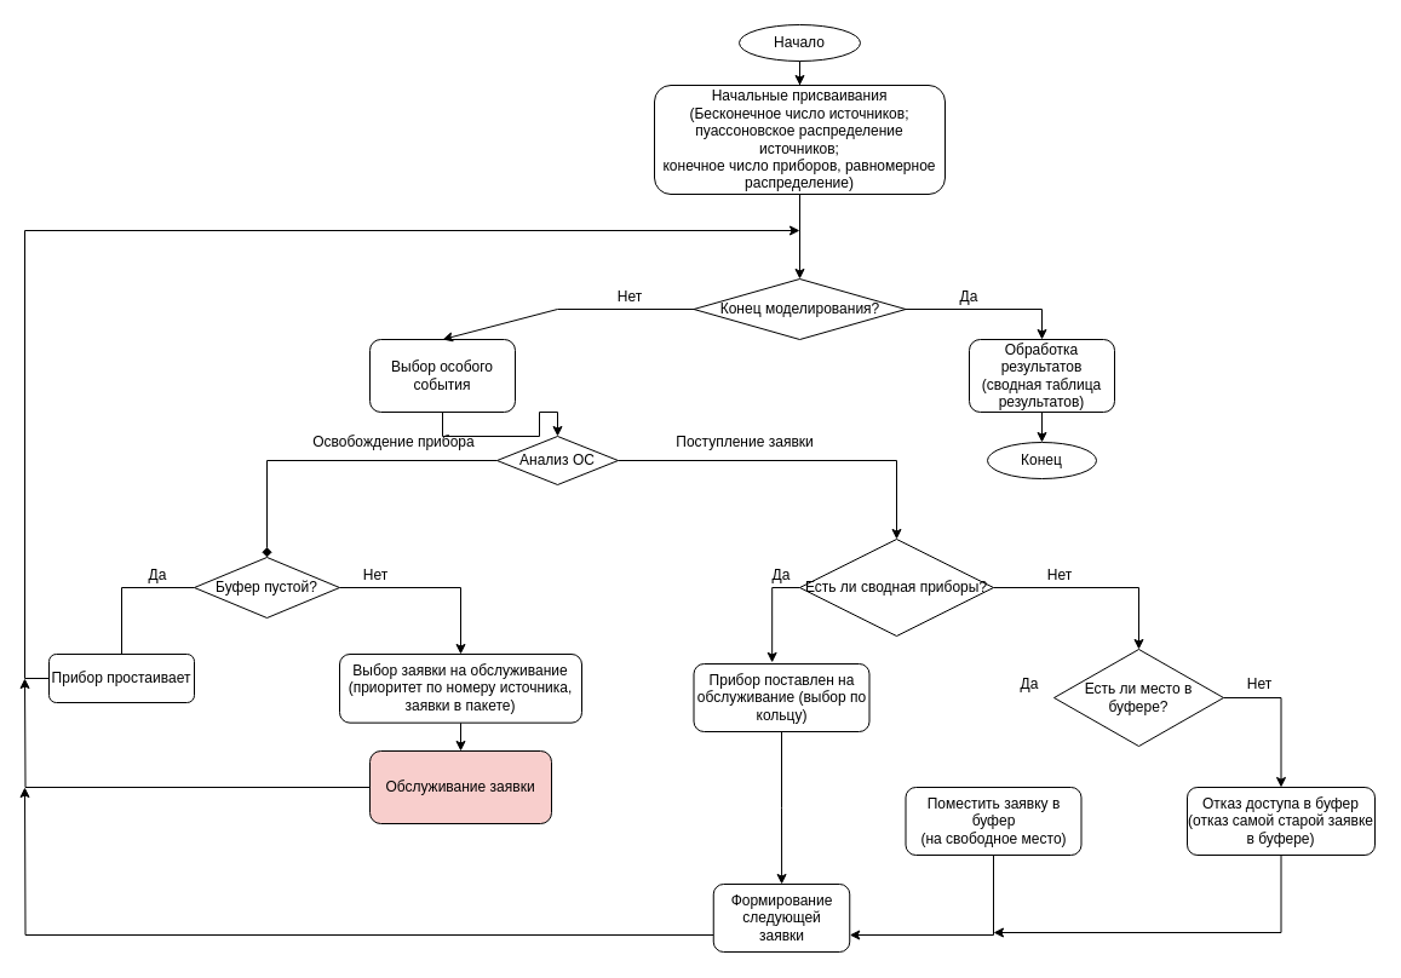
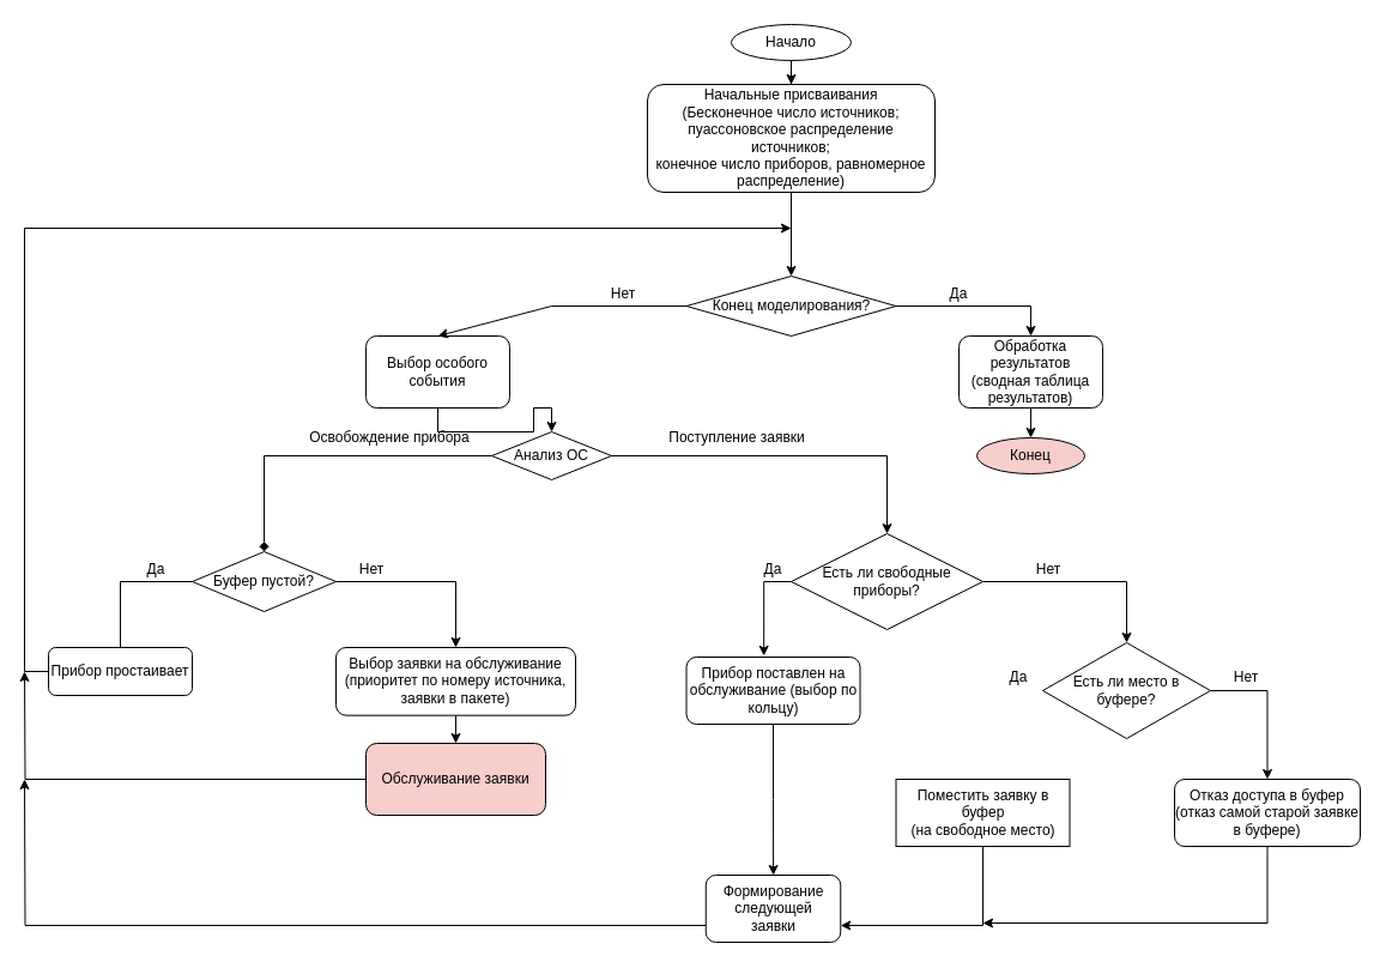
  <mxCell id="0" />
  <mxCell id="1" parent="0" />
  <mxCell id="2" value="" style="edgeStyle=orthogonalEdgeStyle;rounded=0;orthogonalLoop=1;jettySize=auto;html=1;" edge="1" parent="1" source="3" target="5"><mxGeometry relative="1" as="geometry" /></mxCell>
  <mxCell id="3" value="Начало" style="ellipse;whiteSpace=wrap;html=1;" vertex="1" parent="1"><mxGeometry x="610" width="100" height="30" as="geometry" y="20" /></mxCell>
  <mxCell id="4" value="" style="edgeStyle=orthogonalEdgeStyle;rounded=0;orthogonalLoop=1;jettySize=auto;html=1;" edge="1" parent="1" source="5" target="7"><mxGeometry relative="1" as="geometry" /></mxCell>
  <mxCell id="5" value="Начальные присваивания&lt;div&gt;(Бесконечное число источников;&lt;/div&gt;&lt;div&gt;пуассоновское распределение источников;&lt;/div&gt;&lt;div&gt;конечное число приборов, равномерное распределение)&lt;/div&gt;" style="rounded=1;whiteSpace=wrap;html=1;" vertex="1" parent="1"><mxGeometry x="540" y="70" width="240" height="90" as="geometry" /></mxCell>
  <mxCell id="6" style="edgeStyle=orthogonalEdgeStyle;rounded=0;orthogonalLoop=1;jettySize=auto;html=1;exitX=1;exitY=0.5;exitDx=0;exitDy=0;entryX=0.5;entryY=0;entryDx=0;entryDy=0;" edge="1" parent="1" source="7" target="9"><mxGeometry relative="1" as="geometry"><mxPoint x="940" y="255" as="targetPoint" /></mxGeometry></mxCell>
  <mxCell id="7" value="Конец моделирования?" style="rhombus;whiteSpace=wrap;html=1;" vertex="1" parent="1"><mxGeometry x="572.5" y="230" width="175" height="50" as="geometry" /></mxCell>
  <mxCell id="8" value="" style="edgeStyle=orthogonalEdgeStyle;rounded=0;orthogonalLoop=1;jettySize=auto;html=1;" edge="1" parent="1" source="9" target="11"><mxGeometry relative="1" as="geometry" /></mxCell>
  <mxCell id="9" value="Обработка результатов&lt;div&gt;(сводная таблица результатов)&lt;/div&gt;" style="rounded=1;whiteSpace=wrap;html=1;" vertex="1" parent="1"><mxGeometry x="800" y="280" width="120" height="60" as="geometry" /></mxCell>
  <mxCell id="10" value="Да" style="text;html=1;align=center;verticalAlign=middle;whiteSpace=wrap;rounded=0;" vertex="1" parent="1"><mxGeometry x="770" y="230" width="60" height="30" as="geometry" /></mxCell>
- <mxCell id="11" value="Конец" style="ellipse;whiteSpace=wrap;html=1;" vertex="1" parent="1"><mxGeometry x="815" y="365" width="90" height="30" as="geometry" /></mxCell>
+ <mxCell id="11" value="Конец" style="ellipse;whiteSpace=wrap;html=1;fillColor=#f8cecc;" vertex="1" parent="1"><mxGeometry x="815" y="365" width="90" height="30" as="geometry" /></mxCell>
  <mxCell id="12" value="" style="edgeStyle=orthogonalEdgeStyle;rounded=0;orthogonalLoop=1;jettySize=auto;html=1;" edge="1" parent="1" source="13" target="18"><mxGeometry relative="1" as="geometry" /></mxCell>
  <mxCell id="13" value="Выбор особого события" style="rounded=1;whiteSpace=wrap;html=1;" vertex="1" parent="1"><mxGeometry x="305" y="280" width="120" height="60" as="geometry" /></mxCell>
  <mxCell id="14" value="" style="endArrow=classic;html=1;rounded=0;exitX=0;exitY=0.5;exitDx=0;exitDy=0;entryX=0.5;entryY=0;entryDx=0;entryDy=0;" edge="1" parent="1" source="7" target="13"><mxGeometry width="50" height="50" relative="1" as="geometry"><mxPoint x="350" y="270" as="sourcePoint" /><mxPoint x="460" y="255" as="targetPoint" /><Array as="points"><mxPoint x="460" y="255" /></Array></mxGeometry></mxCell>
  <mxCell id="15" value="Нет" style="text;html=1;align=center;verticalAlign=middle;whiteSpace=wrap;rounded=0;" vertex="1" parent="1"><mxGeometry x="490" y="230" width="60" height="30" as="geometry" /></mxCell>
  <mxCell id="16" style="edgeStyle=orthogonalEdgeStyle;rounded=0;orthogonalLoop=1;jettySize=auto;html=1;exitX=0;exitY=0.5;exitDx=0;exitDy=0;entryX=0.5;entryY=0;entryDx=0;entryDy=0;endArrow=diamond;" edge="1" parent="1" source="18" target="22"><mxGeometry relative="1" as="geometry"><mxPoint x="230" y="470" as="targetPoint" /></mxGeometry></mxCell>
  <mxCell id="17" style="edgeStyle=orthogonalEdgeStyle;rounded=0;orthogonalLoop=1;jettySize=auto;html=1;exitX=1;exitY=0.5;exitDx=0;exitDy=0;entryX=0.5;entryY=0;entryDx=0;entryDy=0;" edge="1" parent="1" source="18" target="32"><mxGeometry relative="1" as="geometry" /></mxCell>
  <mxCell id="18" value="Анализ ОС" style="rhombus;whiteSpace=wrap;html=1;" vertex="1" parent="1"><mxGeometry x="410" y="360" width="100" height="40" as="geometry" /></mxCell>
  <mxCell id="19" value="Освобождение прибора" style="text;html=1;align=center;verticalAlign=middle;whiteSpace=wrap;rounded=0;" vertex="1" parent="1"><mxGeometry x="250" y="350" width="150" height="30" as="geometry" /></mxCell>
  <mxCell id="20" style="edgeStyle=orthogonalEdgeStyle;rounded=0;orthogonalLoop=1;jettySize=auto;html=1;exitX=0;exitY=0.5;exitDx=0;exitDy=0;endArrow=none;" edge="1" parent="1" source="22" target="24"><mxGeometry relative="1" as="geometry" /></mxCell>
  <mxCell id="21" style="edgeStyle=orthogonalEdgeStyle;rounded=0;orthogonalLoop=1;jettySize=auto;html=1;exitX=1;exitY=0.5;exitDx=0;exitDy=0;" edge="1" parent="1" source="22" target="27"><mxGeometry relative="1" as="geometry" /></mxCell>
  <mxCell id="22" value="Буфер пустой?" style="rhombus;whiteSpace=wrap;html=1;" vertex="1" parent="1"><mxGeometry x="160" y="460" width="120" height="50" as="geometry" /></mxCell>
  <mxCell id="23" style="edgeStyle=orthogonalEdgeStyle;rounded=0;orthogonalLoop=1;jettySize=auto;html=1;exitX=0;exitY=0.5;exitDx=0;exitDy=0;" edge="1" parent="1" source="24"><mxGeometry relative="1" as="geometry"><mxPoint x="660" y="190" as="targetPoint" /><Array as="points"><mxPoint x="20" y="560" /><mxPoint x="20" y="190" /></Array></mxGeometry></mxCell>
  <mxCell id="24" value="Прибор простаивает" style="rounded=1;whiteSpace=wrap;html=1;" vertex="1" parent="1"><mxGeometry x="40" y="540" width="120" height="40" as="geometry" /></mxCell>
  <mxCell id="25" value="Да" style="text;html=1;align=center;verticalAlign=middle;whiteSpace=wrap;rounded=0;" vertex="1" parent="1"><mxGeometry x="100" y="460" width="60" height="30" as="geometry" /></mxCell>
  <mxCell id="26" value="" style="edgeStyle=orthogonalEdgeStyle;rounded=0;orthogonalLoop=1;jettySize=auto;html=1;" edge="1" parent="1" source="27" target="30"><mxGeometry relative="1" as="geometry" /></mxCell>
  <mxCell id="27" value="Выбор заявки на обслуживание (приоритет по номеру источника, заявки в пакете)" style="rounded=1;whiteSpace=wrap;html=1;" vertex="1" parent="1"><mxGeometry x="280" y="540" width="200" height="56.67" as="geometry" /></mxCell>
  <mxCell id="28" value="Нет" style="text;html=1;align=center;verticalAlign=middle;whiteSpace=wrap;rounded=0;" vertex="1" parent="1"><mxGeometry x="280" y="460" width="60" height="30" as="geometry" /></mxCell>
  <mxCell id="29" style="edgeStyle=orthogonalEdgeStyle;rounded=0;orthogonalLoop=1;jettySize=auto;html=1;exitX=0;exitY=0.5;exitDx=0;exitDy=0;" edge="1" parent="1" source="30"><mxGeometry relative="1" as="geometry"><mxPoint x="20" y="560" as="targetPoint" /></mxGeometry></mxCell>
  <mxCell id="30" value="Обслуживание заявки" style="rounded=1;whiteSpace=wrap;html=1;fillColor=#f8cecc;" vertex="1" parent="1"><mxGeometry x="305" y="620" width="150" height="60" as="geometry" /></mxCell>
  <mxCell id="31" style="edgeStyle=orthogonalEdgeStyle;rounded=0;orthogonalLoop=1;jettySize=auto;html=1;exitX=1;exitY=0.5;exitDx=0;exitDy=0;entryX=0.5;entryY=0;entryDx=0;entryDy=0;" edge="1" parent="1" source="32" target="41"><mxGeometry relative="1" as="geometry" /></mxCell>
- <mxCell id="32" value="Есть ли сводная приборы?" style="rhombus;whiteSpace=wrap;html=1;" vertex="1" parent="1"><mxGeometry x="660" y="445" width="160" height="80" as="geometry" /></mxCell>
+ <mxCell id="32" value="Есть ли свободные приборы?" style="rhombus;whiteSpace=wrap;html=1;" vertex="1" parent="1"><mxGeometry x="660" y="445" width="160" height="80" as="geometry" /></mxCell>
  <mxCell id="33" value="Поступление заявки" style="text;html=1;align=center;verticalAlign=middle;whiteSpace=wrap;rounded=0;" vertex="1" parent="1"><mxGeometry x="540" y="350" width="150" height="30" as="geometry" /></mxCell>
  <mxCell id="34" value="" style="edgeStyle=orthogonalEdgeStyle;rounded=0;orthogonalLoop=1;jettySize=auto;html=1;" edge="1" parent="1" source="35" target="37"><mxGeometry relative="1" as="geometry" /></mxCell>
  <mxCell id="35" value="Прибор поставлен на обслуживание (выбор по кольцу)" style="rounded=1;whiteSpace=wrap;html=1;" vertex="1" parent="1"><mxGeometry x="572.5" y="548" width="145" height="56" as="geometry" /></mxCell>
  <mxCell id="36" style="edgeStyle=orthogonalEdgeStyle;rounded=0;orthogonalLoop=1;jettySize=auto;html=1;exitX=0;exitY=0.75;exitDx=0;exitDy=0;" edge="1" parent="1" source="37"><mxGeometry relative="1" as="geometry"><mxPoint x="20" y="650" as="targetPoint" /></mxGeometry></mxCell>
  <mxCell id="37" value="Формирование следующей&lt;div&gt;заявки&lt;/div&gt;" style="rounded=1;whiteSpace=wrap;html=1;" vertex="1" parent="1"><mxGeometry x="588.75" y="730" width="112.5" height="56" as="geometry" /></mxCell>
  <mxCell id="38" style="edgeStyle=orthogonalEdgeStyle;rounded=0;orthogonalLoop=1;jettySize=auto;html=1;exitX=0;exitY=0.5;exitDx=0;exitDy=0;entryX=0.446;entryY=-0.019;entryDx=0;entryDy=0;entryPerimeter=0;" edge="1" parent="1" source="32" target="35"><mxGeometry relative="1" as="geometry" /></mxCell>
  <mxCell id="39" value="Да" style="text;html=1;align=center;verticalAlign=middle;whiteSpace=wrap;rounded=0;" vertex="1" parent="1"><mxGeometry x="615" y="460" width="60" height="30" as="geometry" /></mxCell>
  <mxCell id="40" style="edgeStyle=orthogonalEdgeStyle;rounded=0;orthogonalLoop=1;jettySize=auto;html=1;exitX=1;exitY=0.5;exitDx=0;exitDy=0;entryX=0.5;entryY=0;entryDx=0;entryDy=0;" edge="1" parent="1" source="41" target="47"><mxGeometry relative="1" as="geometry" /></mxCell>
  <mxCell id="41" value="Есть ли место в буфере?" style="rhombus;whiteSpace=wrap;html=1;" vertex="1" parent="1"><mxGeometry x="870" y="536" width="140" height="80" as="geometry" /></mxCell>
  <mxCell id="42" value="Нет" style="text;html=1;align=center;verticalAlign=middle;whiteSpace=wrap;rounded=0;" vertex="1" parent="1"><mxGeometry x="845" y="460" width="60" height="30" as="geometry" /></mxCell>
  <mxCell id="43" style="edgeStyle=orthogonalEdgeStyle;rounded=0;orthogonalLoop=1;jettySize=auto;html=1;exitX=0.5;exitY=1;exitDx=0;exitDy=0;entryX=1;entryY=0.75;entryDx=0;entryDy=0;" edge="1" parent="1" source="44" target="37"><mxGeometry relative="1" as="geometry"><mxPoint x="822.348" y="790" as="targetPoint" /></mxGeometry></mxCell>
- <mxCell id="44" value="Поместить заявку в буфер&lt;div&gt;(на свободное место)&lt;/div&gt;" style="rounded=1;whiteSpace=wrap;html=1;" vertex="1" parent="1"><mxGeometry x="747.5" y="650" width="145" height="56" as="geometry" /></mxCell>
+ <mxCell id="44" value="Поместить заявку в буфер&lt;div&gt;(на свободное место)&lt;/div&gt;" style="whiteSpace=wrap;html=1;rounded=0;" vertex="1" parent="1"><mxGeometry x="747.5" y="650" width="145" height="56" as="geometry" /></mxCell>
  <mxCell id="45" value="Да" style="text;html=1;align=center;verticalAlign=middle;whiteSpace=wrap;rounded=0;" vertex="1" parent="1"><mxGeometry x="820" y="550" width="60" height="30" as="geometry" /></mxCell>
  <mxCell id="46" style="edgeStyle=orthogonalEdgeStyle;rounded=0;orthogonalLoop=1;jettySize=auto;html=1;exitX=0.5;exitY=1;exitDx=0;exitDy=0;" edge="1" parent="1" source="47"><mxGeometry relative="1" as="geometry"><mxPoint x="820" y="770" as="targetPoint" /><Array as="points"><mxPoint x="1057" y="770" /></Array></mxGeometry></mxCell>
  <mxCell id="47" value="Отказ доступа в буфер&lt;div&gt;(отказ самой старой заявке в буфере)&lt;/div&gt;" style="rounded=1;whiteSpace=wrap;html=1;" vertex="1" parent="1"><mxGeometry x="980" y="650" width="155" height="56" as="geometry" /></mxCell>
  <mxCell id="48" value="Нет" style="text;html=1;align=center;verticalAlign=middle;whiteSpace=wrap;rounded=0;" vertex="1" parent="1"><mxGeometry x="1010" y="550" width="60" height="30" as="geometry" /></mxCell>
